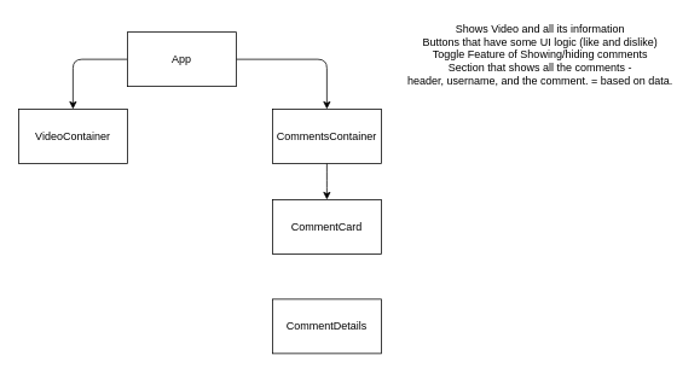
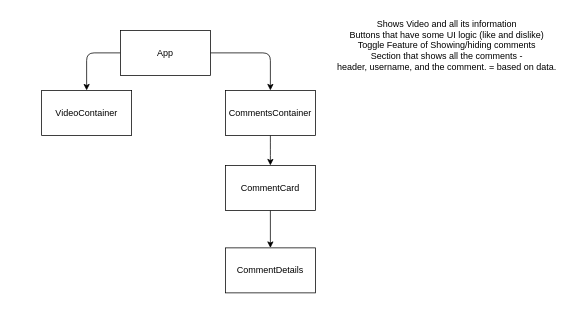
  <mxCell id="0" />
  <mxCell id="1" parent="0" />
  <mxCell id="2" style="edgeStyle=orthogonalEdgeStyle;html=1;exitX=0;exitY=0.5;exitDx=0;exitDy=0;entryX=0.5;entryY=0;entryDx=0;entryDy=0;" edge="1" parent="1" source="4" target="5"><mxGeometry relative="1" as="geometry" /></mxCell>
  <mxCell id="3" style="edgeStyle=orthogonalEdgeStyle;html=1;exitX=1;exitY=0.5;exitDx=0;exitDy=0;entryX=0.5;entryY=0;entryDx=0;entryDy=0;" edge="1" parent="1" source="4" target="7"><mxGeometry relative="1" as="geometry" /></mxCell>
- <mxCell id="4" value="App" style="whiteSpace=wrap;html=1;" vertex="1" parent="1"><mxGeometry x="140" y="35" width="120" height="60" as="geometry" /></mxCell>
- <mxCell id="5" value="VideoContainer" style="whiteSpace=wrap;html=1;" vertex="1" parent="1"><mxGeometry x="20" y="120" width="120" height="60" as="geometry" /></mxCell>
+ <mxCell id="4" value="App" style="whiteSpace=wrap;html=1;" vertex="1" parent="1"><mxGeometry x="160" y="40" width="120" height="60" as="geometry" /></mxCell>
+ <mxCell id="5" value="VideoContainer" style="whiteSpace=wrap;html=1;" vertex="1" parent="1"><mxGeometry x="55" y="120" width="120" height="60" as="geometry" /></mxCell>
  <mxCell id="6" style="edgeStyle=orthogonalEdgeStyle;html=1;entryX=0.5;entryY=0;entryDx=0;entryDy=0;" edge="1" parent="1" source="7" target="10"><mxGeometry relative="1" as="geometry"><Array as="points"><mxPoint x="360" y="200" /><mxPoint x="360" y="200" /></Array></mxGeometry></mxCell>
  <mxCell id="7" value="CommentsContainer" style="whiteSpace=wrap;html=1;" vertex="1" parent="1"><mxGeometry x="300" y="120" width="120" height="60" as="geometry" /></mxCell>
  <mxCell id="8" value="Shows Video and all its information&lt;br&gt;Buttons that have some UI logic (like and dislike)&lt;br&gt;Toggle Feature of Showing/hiding comments&lt;br&gt;Section that shows all the comments - &lt;br&gt;header, username, and the comment. = based on data." style="text;html=1;resizable=0;autosize=1;align=center;verticalAlign=middle;points=[];fillColor=none;strokeColor=none;rounded=0;" vertex="1" parent="1"><mxGeometry x="440" y="20" width="310" height="80" as="geometry" /></mxCell>
+ <mxCell id="9" value="" style="edgeStyle=orthogonalEdgeStyle;html=1;" edge="1" parent="1" source="10" target="11"><mxGeometry relative="1" as="geometry" /></mxCell>
  <mxCell id="10" value="CommentCard" style="whiteSpace=wrap;html=1;" vertex="1" parent="1"><mxGeometry x="300" y="220" width="120" height="60" as="geometry" /></mxCell>
  <mxCell id="11" value="CommentDetails" style="whiteSpace=wrap;html=1;" vertex="1" parent="1"><mxGeometry x="300" y="330" width="120" height="60" as="geometry" /></mxCell>
